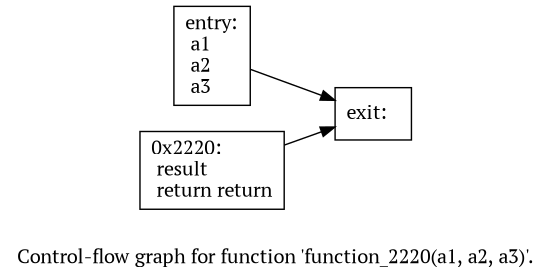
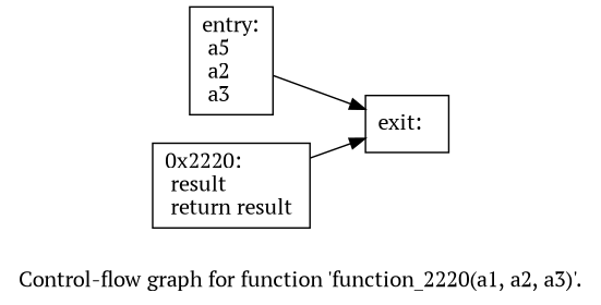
  digraph {
    fontname="PT Serif"
    label="Control-flow graph for function 'function_2220(a1, a2, a3)'."
    rankdir=LR
    node [fontname="PT Serif" shape=record]
    edge [fontname="PT Serif"]
-   n1 [label="{entry:\l  a1\l  a2\l  a3\l}"]
+   n1 [label="{entry:\l  a5\l  a2\l  a3\l}"]
    n2 [label="{exit:\l}"]
-   n3 [label="{0x2220:\l  result\l  return return\l}"]
+   n3 [label="{0x2220:\l  result\l  return result\l}"]
    n1 -> n2
    n3 -> n2
  }
